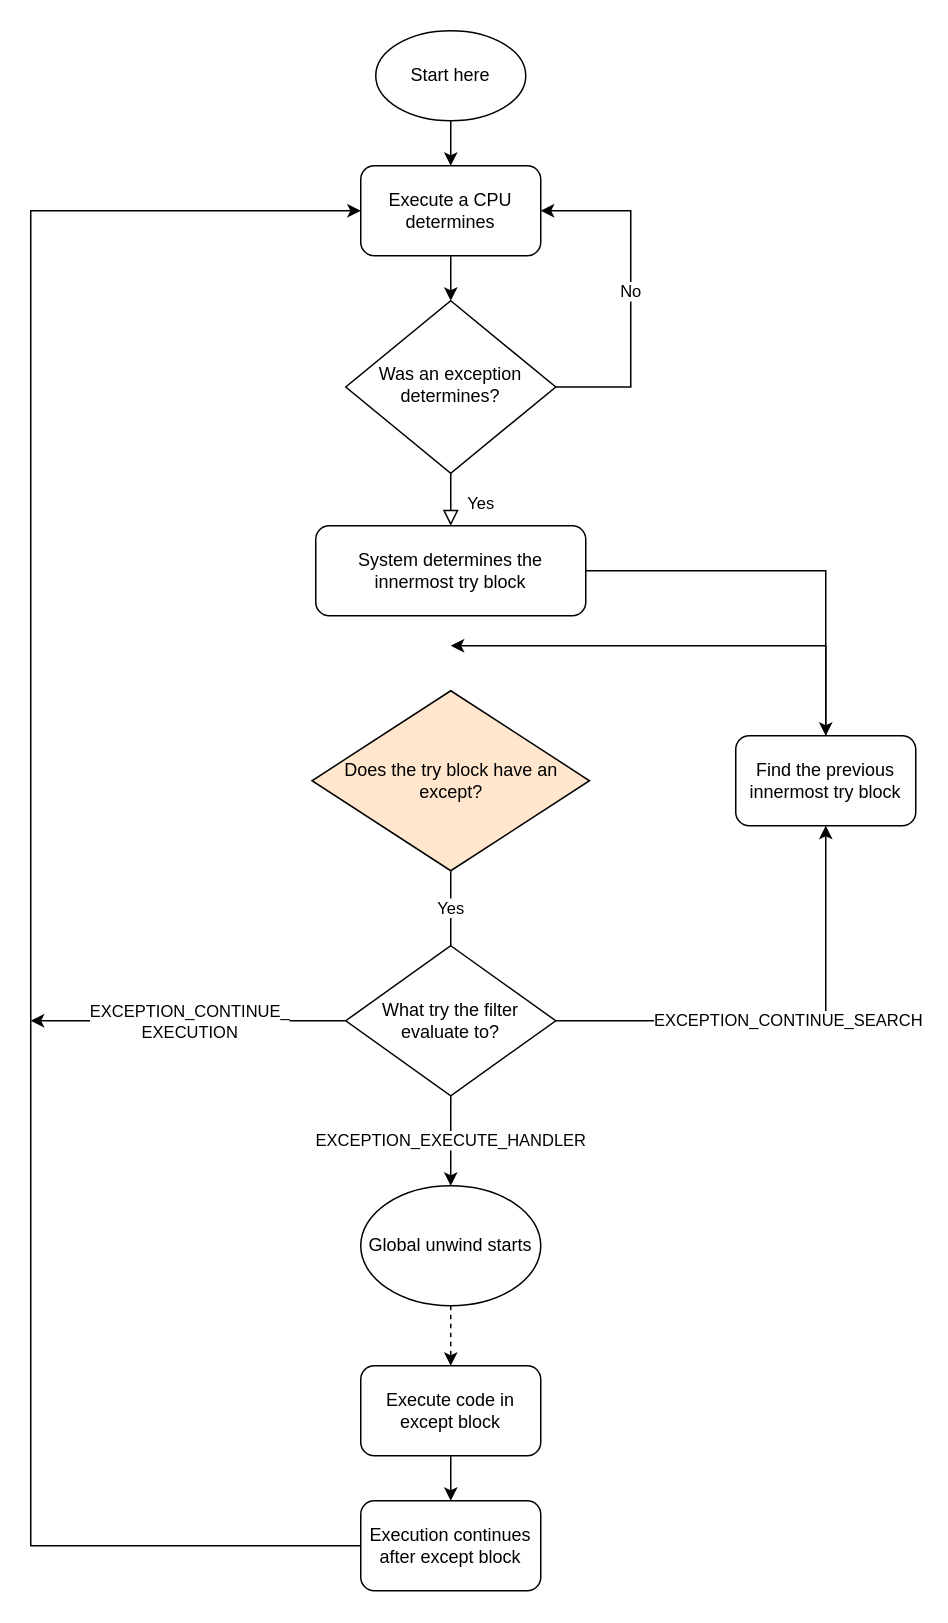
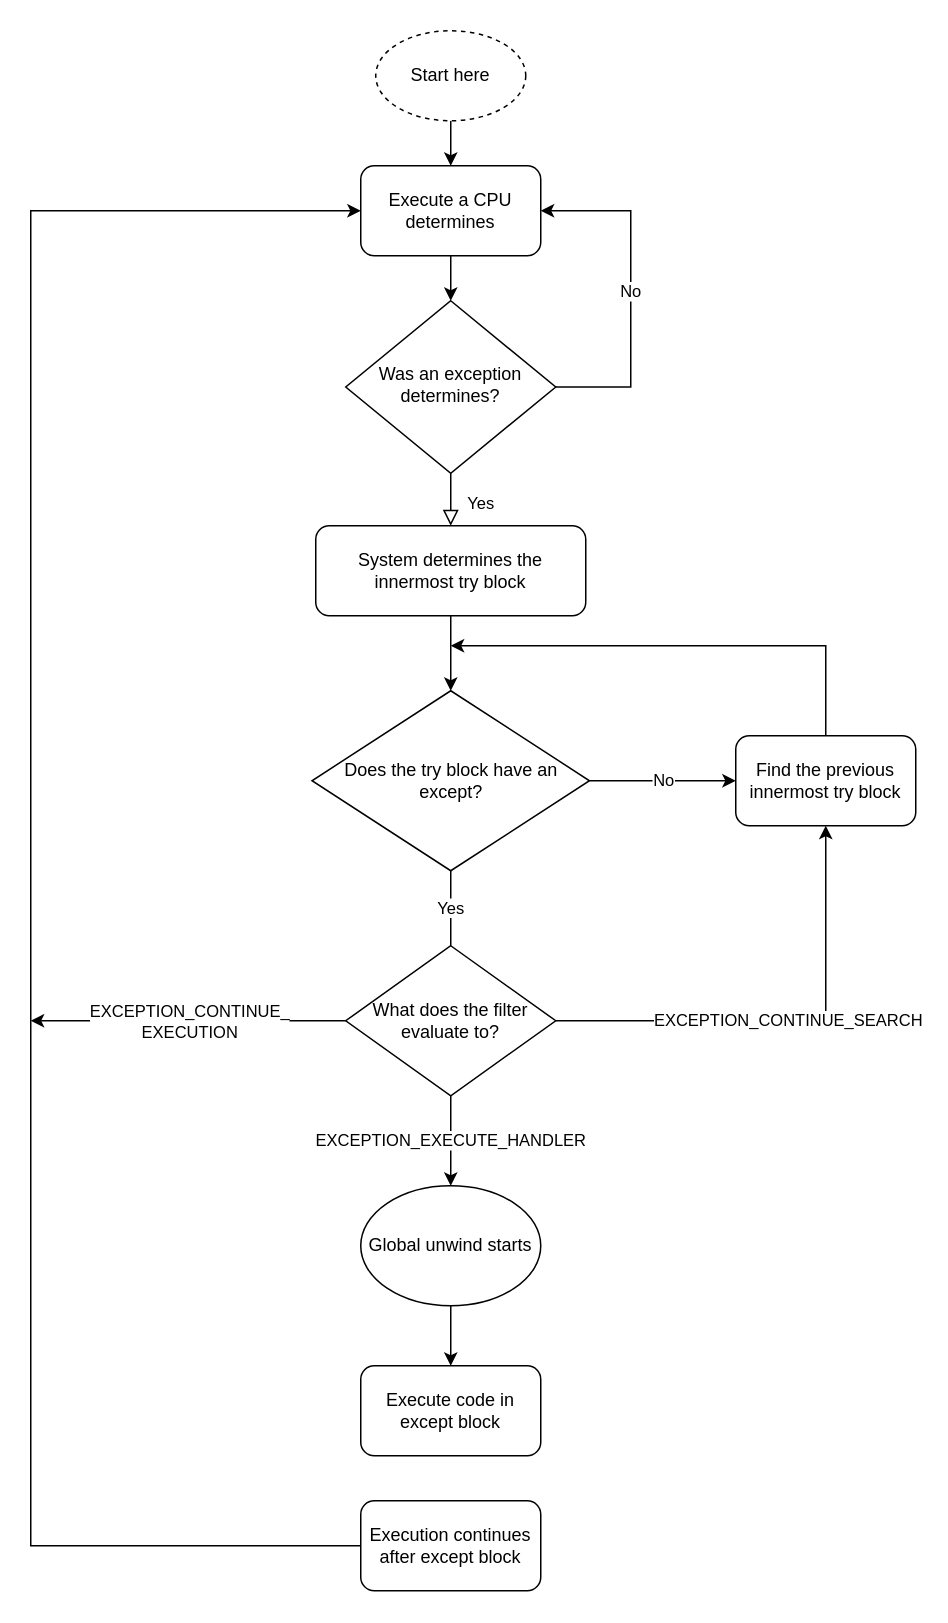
  <mxCell id="0" />
  <mxCell id="1" parent="0" />
  <mxCell id="2" value="Yes" style="rounded=0;html=1;jettySize=auto;orthogonalLoop=1;fontSize=11;endArrow=block;endFill=0;endSize=8;strokeWidth=1;shadow=0;labelBackgroundColor=none;edgeStyle=orthogonalEdgeStyle;" parent="1" source="4" target="6" edge="1"><mxGeometry x="0.333" y="20" relative="1" as="geometry"><mxPoint as="offset" /></mxGeometry></mxCell>
  <mxCell id="3" value="No" style="edgeStyle=orthogonalEdgeStyle;rounded=0;orthogonalLoop=1;jettySize=auto;html=1;exitX=1;exitY=0.5;exitDx=0;exitDy=0;entryX=1;entryY=0.5;entryDx=0;entryDy=0;" edge="1" parent="1" source="4" target="8"><mxGeometry relative="1" as="geometry"><Array as="points"><mxPoint x="420" y="258" /><mxPoint x="420" y="140" /></Array></mxGeometry></mxCell>
  <mxCell id="4" value="Was an exception determines?" style="rhombus;whiteSpace=wrap;html=1;shadow=0;fontFamily=Helvetica;fontSize=12;align=center;strokeWidth=1;spacing=6;spacingTop=-4;" parent="1" vertex="1"><mxGeometry x="230" y="200" width="140" height="115" as="geometry" /></mxCell>
- <mxCell id="5" value="" style="edgeStyle=orthogonalEdgeStyle;rounded=0;orthogonalLoop=1;jettySize=auto;html=1;" edge="1" parent="1" source="6" target="15"><mxGeometry relative="1" as="geometry" /></mxCell>
+ <mxCell id="5" value="" style="edgeStyle=orthogonalEdgeStyle;rounded=0;orthogonalLoop=1;jettySize=auto;html=1;" edge="1" parent="1" source="6" target="13"><mxGeometry relative="1" as="geometry" /></mxCell>
  <mxCell id="6" value="System determines the innermost try block" style="rounded=1;whiteSpace=wrap;html=1;fontSize=12;glass=0;strokeWidth=1;shadow=0;" parent="1" vertex="1"><mxGeometry x="210" y="350" width="180" height="60" as="geometry" /></mxCell>
  <mxCell id="7" style="edgeStyle=orthogonalEdgeStyle;rounded=0;orthogonalLoop=1;jettySize=auto;html=1;exitX=0.5;exitY=1;exitDx=0;exitDy=0;entryX=0.5;entryY=0;entryDx=0;entryDy=0;" edge="1" parent="1" source="8" target="4"><mxGeometry relative="1" as="geometry" /></mxCell>
  <mxCell id="8" value="Execute a CPU determines" style="rounded=1;whiteSpace=wrap;html=1;" vertex="1" parent="1"><mxGeometry x="240" y="110" width="120" height="60" as="geometry" /></mxCell>
  <mxCell id="9" value="" style="edgeStyle=orthogonalEdgeStyle;rounded=0;orthogonalLoop=1;jettySize=auto;html=1;" edge="1" parent="1" source="10" target="8"><mxGeometry relative="1" as="geometry" /></mxCell>
- <mxCell id="10" value="Start here" style="ellipse;whiteSpace=wrap;html=1;" vertex="1" parent="1"><mxGeometry x="250" y="20" width="100" height="60" as="geometry" /></mxCell>
+ <mxCell id="10" value="Start here" style="ellipse;whiteSpace=wrap;html=1;dashed=1;" vertex="1" parent="1"><mxGeometry x="250" y="20" width="100" height="60" as="geometry" /></mxCell>
+ <mxCell id="11" value="No" style="edgeStyle=orthogonalEdgeStyle;rounded=0;orthogonalLoop=1;jettySize=auto;html=1;" edge="1" parent="1" source="13" target="15"><mxGeometry relative="1" as="geometry" /></mxCell>
  <mxCell id="12" value="Yes" style="edgeStyle=orthogonalEdgeStyle;rounded=0;orthogonalLoop=1;jettySize=auto;html=1;endArrow=none;" edge="1" parent="1" source="13" target="19"><mxGeometry relative="1" as="geometry" /></mxCell>
- <mxCell id="13" value="Does the try block have an except?" style="rhombus;whiteSpace=wrap;html=1;fillColor=#ffe6cc;" vertex="1" parent="1"><mxGeometry x="207.5" y="460" width="185" height="120" as="geometry" /></mxCell>
+ <mxCell id="13" value="Does the try block have an except?" style="rhombus;whiteSpace=wrap;html=1;" vertex="1" parent="1"><mxGeometry x="207.5" y="460" width="185" height="120" as="geometry" /></mxCell>
  <mxCell id="14" style="edgeStyle=orthogonalEdgeStyle;rounded=0;orthogonalLoop=1;jettySize=auto;html=1;exitX=0.5;exitY=0;exitDx=0;exitDy=0;" edge="1" parent="1" source="15"><mxGeometry relative="1" as="geometry"><mxPoint x="300" y="430" as="targetPoint" /><Array as="points"><mxPoint x="550" y="430" /><mxPoint x="300" y="430" /></Array></mxGeometry></mxCell>
  <mxCell id="15" value="Find the previous innermost try block" style="rounded=1;whiteSpace=wrap;html=1;" vertex="1" parent="1"><mxGeometry x="490" y="490" width="120" height="60" as="geometry" /></mxCell>
  <mxCell id="16" value="EXCEPTION_CONTINUE_SEARCH" style="edgeStyle=orthogonalEdgeStyle;rounded=0;orthogonalLoop=1;jettySize=auto;html=1;exitX=1;exitY=0.5;exitDx=0;exitDy=0;entryX=0.5;entryY=1;entryDx=0;entryDy=0;" edge="1" parent="1" source="19" target="15"><mxGeometry relative="1" as="geometry" /></mxCell>
  <mxCell id="17" value="EXCEPTION_EXECUTE_HANDLER" style="edgeStyle=orthogonalEdgeStyle;rounded=0;orthogonalLoop=1;jettySize=auto;html=1;" edge="1" parent="1" source="19" target="21"><mxGeometry relative="1" as="geometry" /></mxCell>
  <mxCell id="18" value="EXCEPTION_CONTINUE_&lt;br&gt;EXECUTION" style="edgeStyle=orthogonalEdgeStyle;rounded=0;orthogonalLoop=1;jettySize=auto;html=1;exitX=0;exitY=0.5;exitDx=0;exitDy=0;" edge="1" parent="1" source="19"><mxGeometry relative="1" as="geometry"><mxPoint x="20" y="680" as="targetPoint" /></mxGeometry></mxCell>
- <mxCell id="19" value="What try the filter evaluate to?" style="rhombus;whiteSpace=wrap;html=1;" vertex="1" parent="1"><mxGeometry x="230" y="630" width="140" height="100" as="geometry" /></mxCell>
- <mxCell id="20" value="" style="edgeStyle=orthogonalEdgeStyle;rounded=0;orthogonalLoop=1;jettySize=auto;html=1;dashed=1;" edge="1" parent="1" source="21" target="23"><mxGeometry relative="1" as="geometry" /></mxCell>
+ <mxCell id="19" value="What does the filter evaluate to?" style="rhombus;whiteSpace=wrap;html=1;" vertex="1" parent="1"><mxGeometry x="230" y="630" width="140" height="100" as="geometry" /></mxCell>
+ <mxCell id="20" value="" style="edgeStyle=orthogonalEdgeStyle;rounded=0;orthogonalLoop=1;jettySize=auto;html=1;" edge="1" parent="1" source="21" target="23"><mxGeometry relative="1" as="geometry" /></mxCell>
  <mxCell id="21" value="Global unwind starts" style="ellipse;whiteSpace=wrap;html=1;" vertex="1" parent="1"><mxGeometry x="240" y="790" width="120" height="80" as="geometry" /></mxCell>
- <mxCell id="22" value="" style="edgeStyle=orthogonalEdgeStyle;rounded=0;orthogonalLoop=1;jettySize=auto;html=1;" edge="1" parent="1" source="23" target="25"><mxGeometry relative="1" as="geometry" /></mxCell>
  <mxCell id="23" value="Execute code in except block" style="rounded=1;whiteSpace=wrap;html=1;" vertex="1" parent="1"><mxGeometry x="240" y="910" width="120" height="60" as="geometry" /></mxCell>
  <mxCell id="24" style="edgeStyle=orthogonalEdgeStyle;rounded=0;orthogonalLoop=1;jettySize=auto;html=1;exitX=0;exitY=0.5;exitDx=0;exitDy=0;entryX=0;entryY=0.5;entryDx=0;entryDy=0;" edge="1" parent="1" source="25" target="8"><mxGeometry relative="1" as="geometry"><Array as="points"><mxPoint x="20" y="1030" /><mxPoint x="20" y="140" /></Array></mxGeometry></mxCell>
  <mxCell id="25" value="Execution continues after except block" style="rounded=1;whiteSpace=wrap;html=1;" vertex="1" parent="1"><mxGeometry x="240" y="1000" width="120" height="60" as="geometry" /></mxCell>
